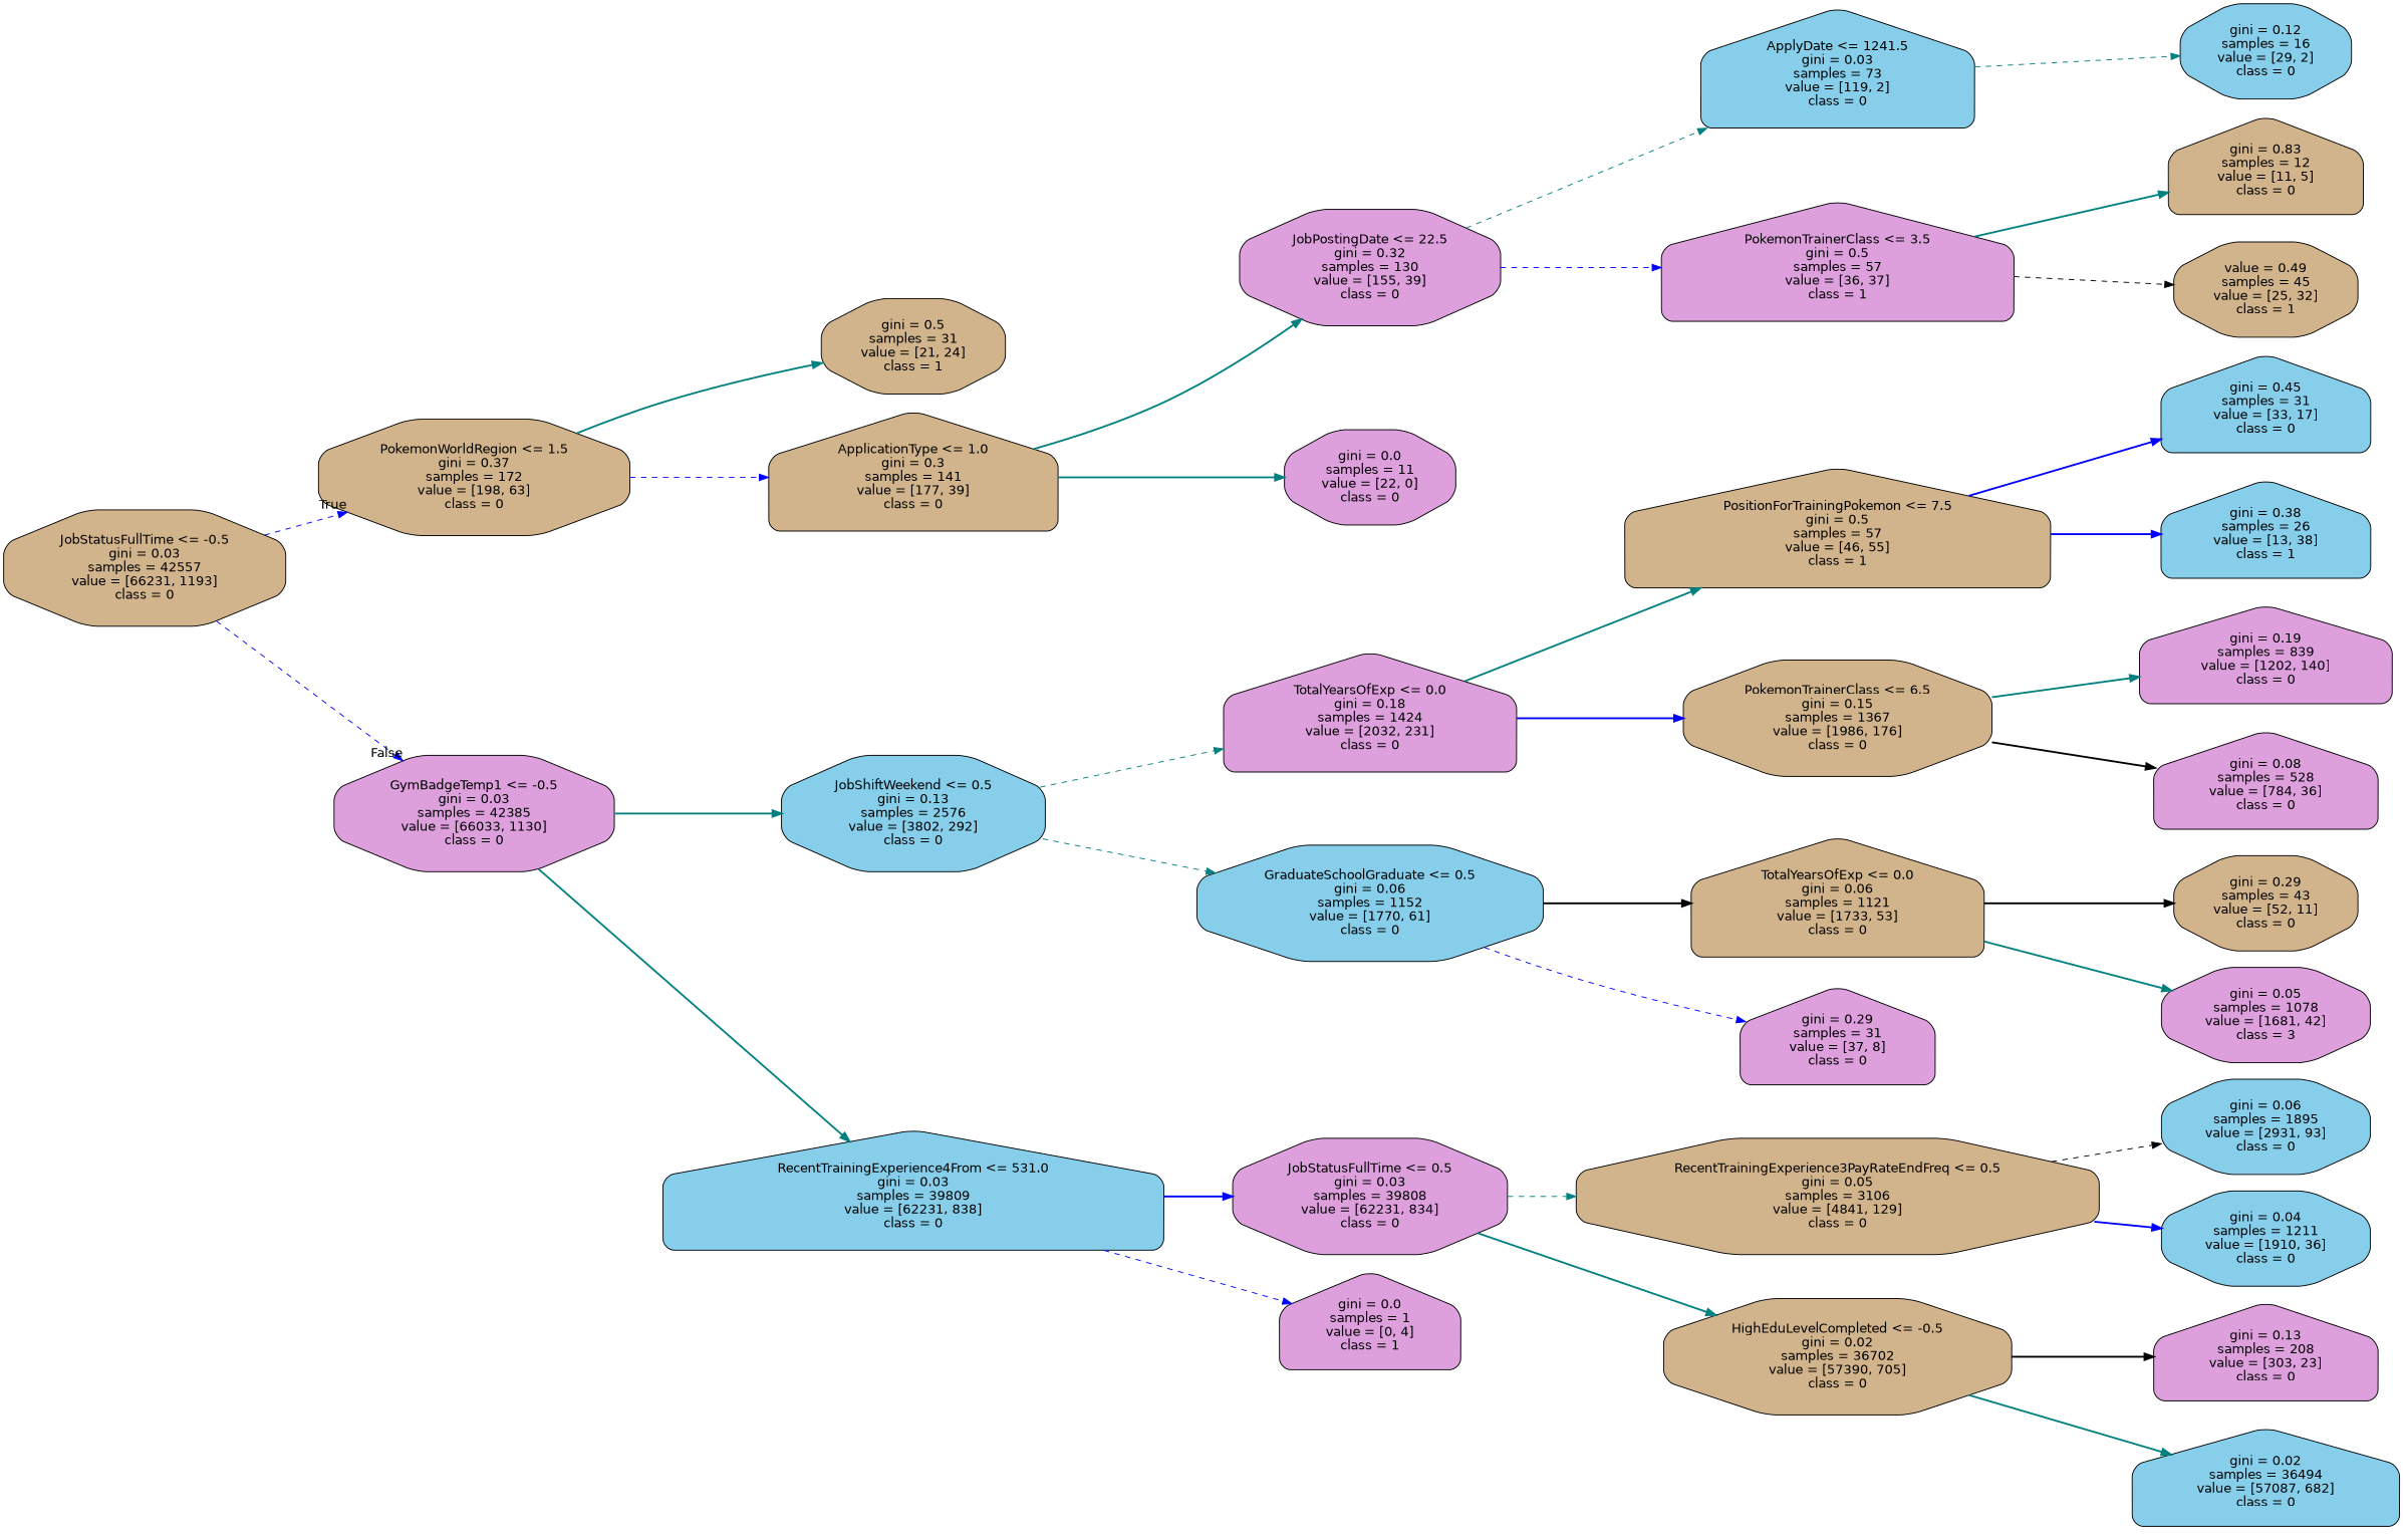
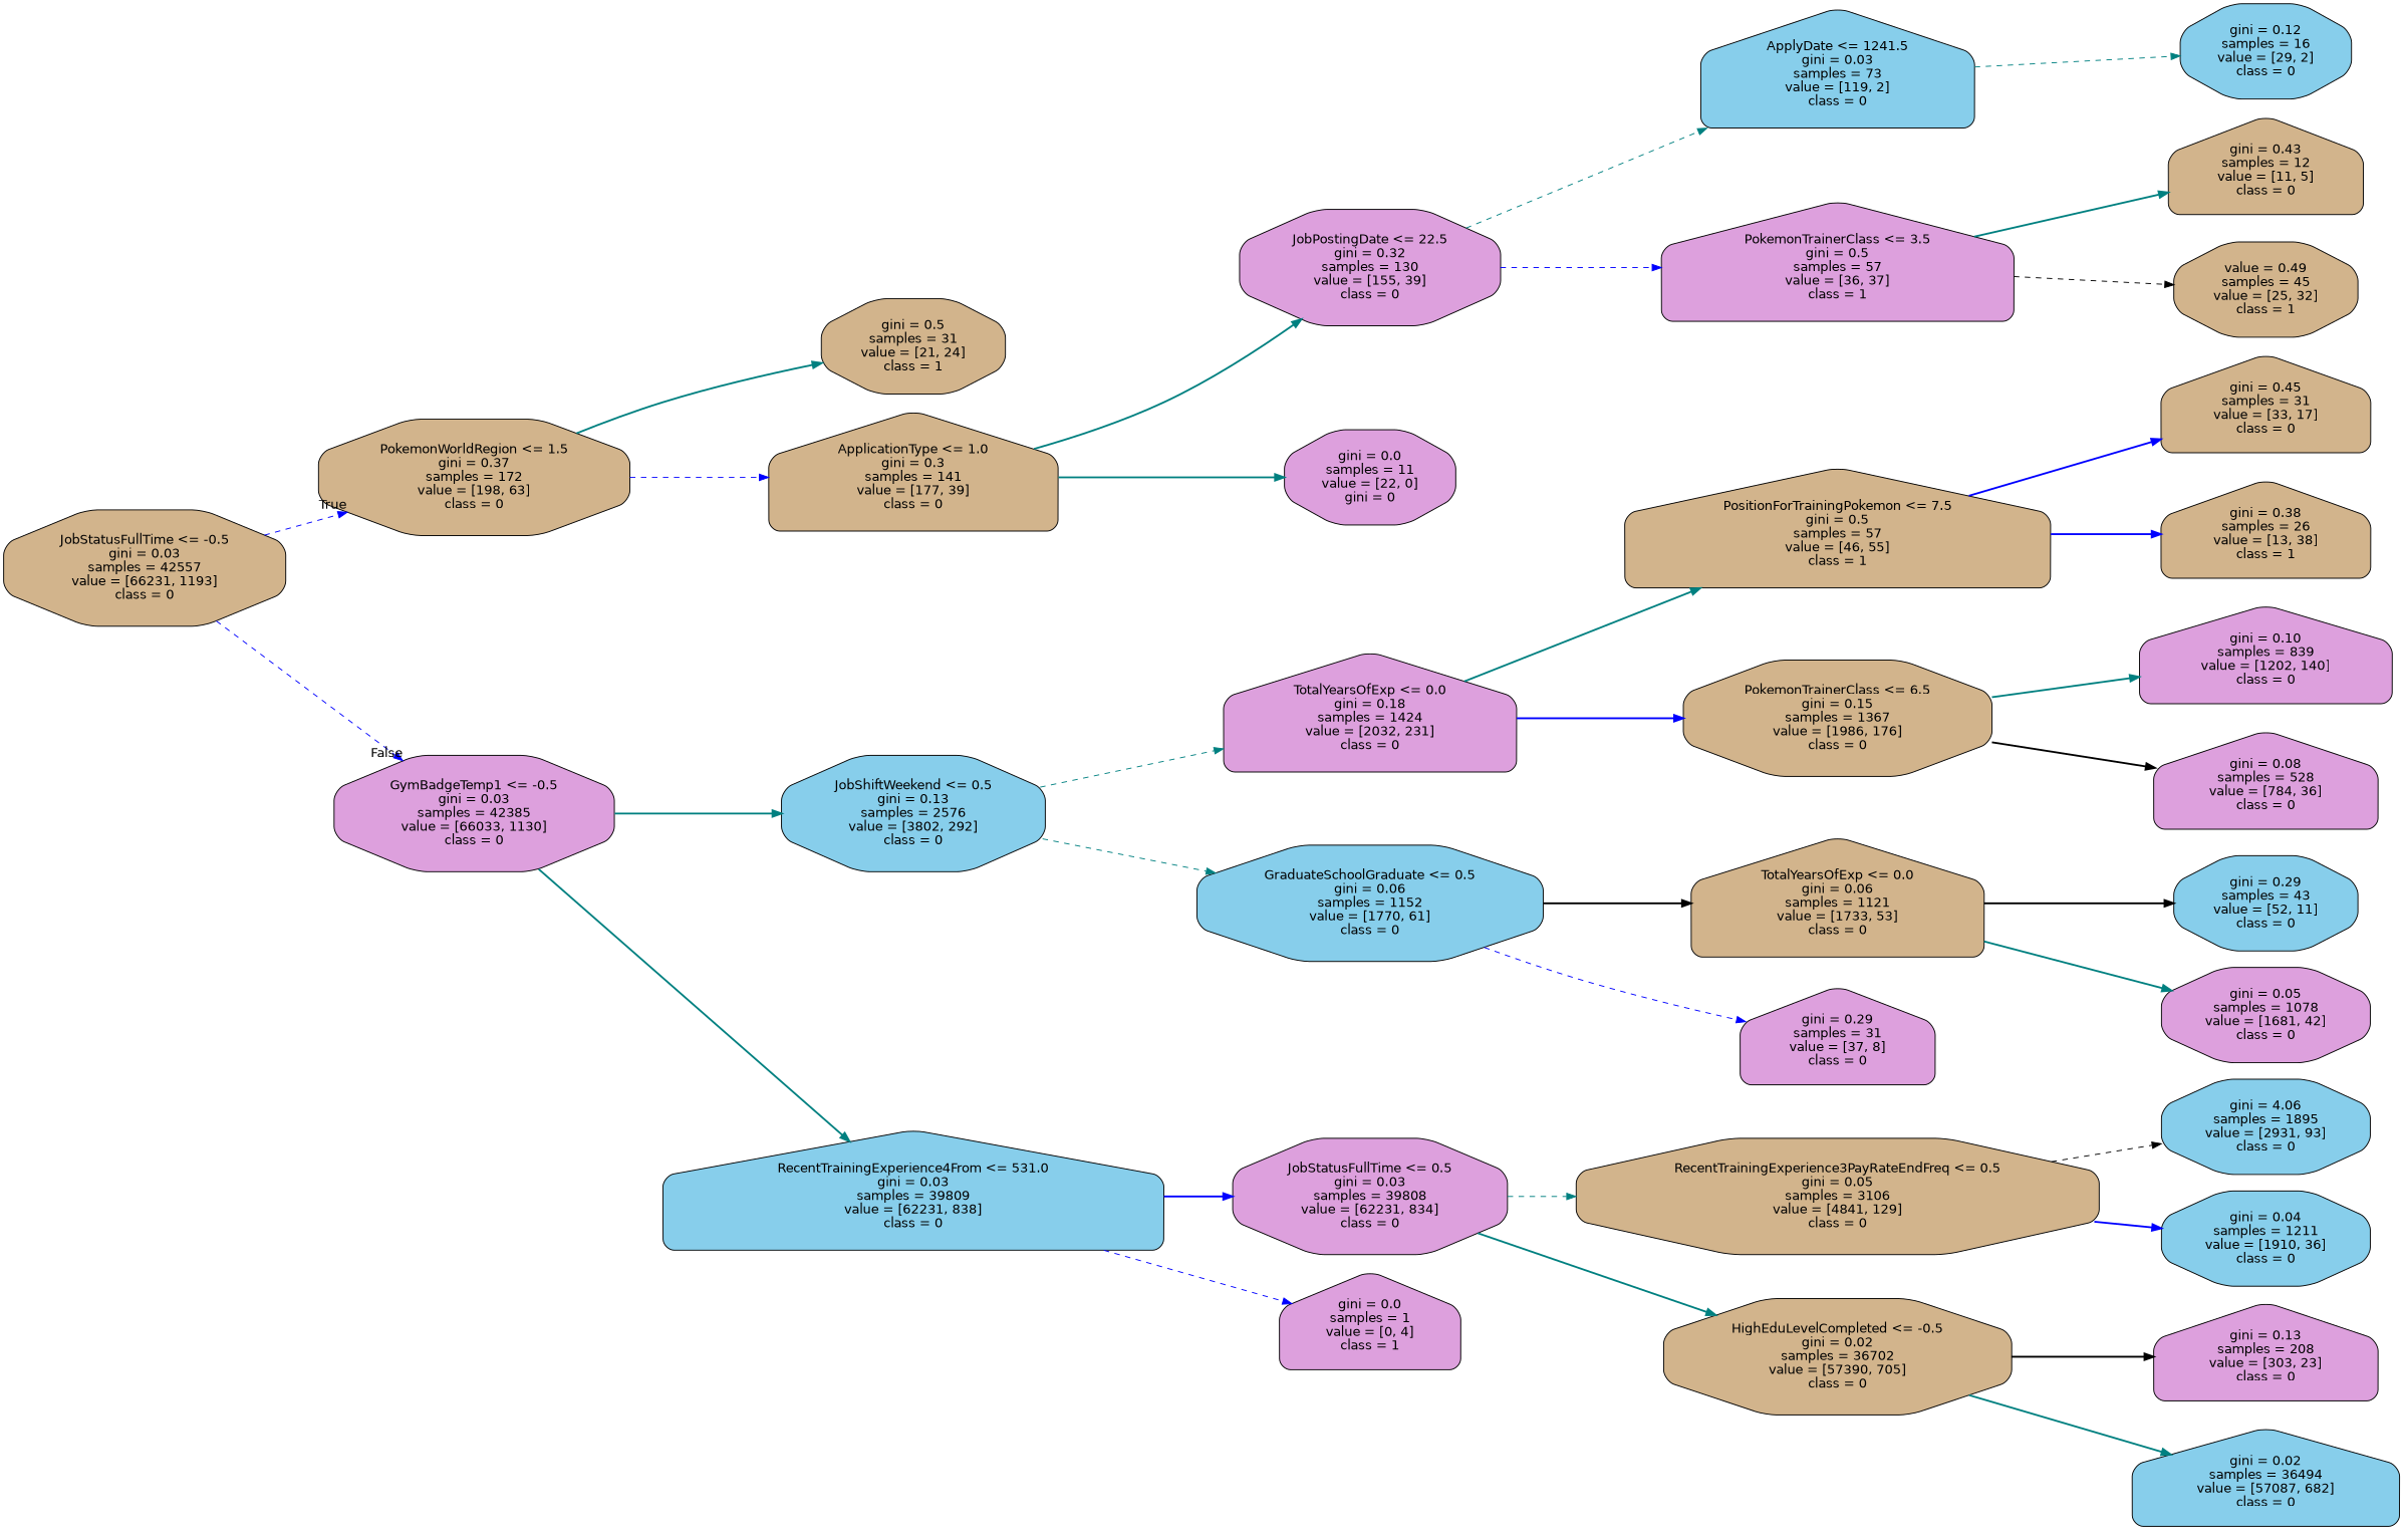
  digraph {
    rankdir=LR
    node [color=black fillcolor=plum fontname=helvetica shape=octagon style="filled, rounded"]
    edge [color=teal fontname=helvetica style=bold]
    n1 [fillcolor=tan label="JobStatusFullTime <= -0.5\ngini = 0.03\nsamples = 42557\nvalue = [66231, 1193]\nclass = 0"]
    n2 [fillcolor=tan label="PokemonWorldRegion <= 1.5\ngini = 0.37\nsamples = 172\nvalue = [198, 63]\nclass = 0"]
    n3 [label="GymBadgeTemp1 <= -0.5\ngini = 0.03\nsamples = 42385\nvalue = [66033, 1130]\nclass = 0"]
    n4 [fillcolor=tan label="gini = 0.5\nsamples = 31\nvalue = [21, 24]\nclass = 1"]
    n5 [fillcolor=tan label="ApplicationType <= 1.0\ngini = 0.3\nsamples = 141\nvalue = [177, 39]\nclass = 0" shape=house]
    n6 [fillcolor=skyblue label="JobShiftWeekend <= 0.5\ngini = 0.13\nsamples = 2576\nvalue = [3802, 292]\nclass = 0"]
    n7 [fillcolor=skyblue label="RecentTrainingExperience4From <= 531.0\ngini = 0.03\nsamples = 39809\nvalue = [62231, 838]\nclass = 0" shape=house]
    n8 [label="JobPostingDate <= 22.5\ngini = 0.32\nsamples = 130\nvalue = [155, 39]\nclass = 0"]
-   n9 [label="gini = 0.0\nsamples = 11\nvalue = [22, 0]\nclass = 0"]
+   n9 [label="gini = 0.0\nsamples = 11\nvalue = [22, 0]\ngini = 0"]
    n10 [fillcolor=skyblue label="ApplyDate <= 1241.5\ngini = 0.03\nsamples = 73\nvalue = [119, 2]\nclass = 0" shape=house]
    n11 [label="PokemonTrainerClass <= 3.5\ngini = 0.5\nsamples = 57\nvalue = [36, 37]\nclass = 1" shape=house]
    n12 [fillcolor=skyblue label="gini = 0.12\nsamples = 16\nvalue = [29, 2]\nclass = 0"]
-   n13 [fillcolor=tan label="gini = 0.83\nsamples = 12\nvalue = [11, 5]\nclass = 0" shape=house]
+   n13 [fillcolor=tan label="gini = 0.43\nsamples = 12\nvalue = [11, 5]\nclass = 0" shape=house]
    n14 [fillcolor=tan label="value = 0.49\nsamples = 45\nvalue = [25, 32]\nclass = 1"]
    n15 [label="TotalYearsOfExp <= 0.0\ngini = 0.18\nsamples = 1424\nvalue = [2032, 231]\nclass = 0" shape=house]
    n16 [fillcolor=skyblue label="GraduateSchoolGraduate <= 0.5\ngini = 0.06\nsamples = 1152\nvalue = [1770, 61]\nclass = 0"]
    n17 [label="JobStatusFullTime <= 0.5\ngini = 0.03\nsamples = 39808\nvalue = [62231, 834]\nclass = 0"]
    n18 [label="gini = 0.0\nsamples = 1\nvalue = [0, 4]\nclass = 1" shape=house]
    n19 [fillcolor=tan label="PositionForTrainingPokemon <= 7.5\ngini = 0.5\nsamples = 57\nvalue = [46, 55]\nclass = 1" shape=house]
    n20 [fillcolor=tan label="PokemonTrainerClass <= 6.5\ngini = 0.15\nsamples = 1367\nvalue = [1986, 176]\nclass = 0"]
    n21 [fillcolor=tan label="TotalYearsOfExp <= 0.0\ngini = 0.06\nsamples = 1121\nvalue = [1733, 53]\nclass = 0" shape=house]
    n22 [label="gini = 0.29\nsamples = 31\nvalue = [37, 8]\nclass = 0" shape=house]
-   n23 [fillcolor=skyblue label="gini = 0.45\nsamples = 31\nvalue = [33, 17]\nclass = 0" shape=house]
-   n24 [fillcolor=skyblue label="gini = 0.38\nsamples = 26\nvalue = [13, 38]\nclass = 1" shape=house]
-   n25 [label="gini = 0.19\nsamples = 839\nvalue = [1202, 140]\nclass = 0" shape=house]
+   n23 [fillcolor=tan label="gini = 0.45\nsamples = 31\nvalue = [33, 17]\nclass = 0" shape=house]
+   n24 [fillcolor=tan label="gini = 0.38\nsamples = 26\nvalue = [13, 38]\nclass = 1" shape=house]
+   n25 [label="gini = 0.10\nsamples = 839\nvalue = [1202, 140]\nclass = 0" shape=house]
    n26 [label="gini = 0.08\nsamples = 528\nvalue = [784, 36]\nclass = 0" shape=house]
-   n27 [fillcolor=tan label="gini = 0.29\nsamples = 43\nvalue = [52, 11]\nclass = 0"]
-   n28 [label="gini = 0.05\nsamples = 1078\nvalue = [1681, 42]\nclass = 3"]
+   n27 [fillcolor=skyblue label="gini = 0.29\nsamples = 43\nvalue = [52, 11]\nclass = 0"]
+   n28 [label="gini = 0.05\nsamples = 1078\nvalue = [1681, 42]\nclass = 0"]
    n29 [fillcolor=tan label="RecentTrainingExperience3PayRateEndFreq <= 0.5\ngini = 0.05\nsamples = 3106\nvalue = [4841, 129]\nclass = 0"]
    n30 [fillcolor=tan label="HighEduLevelCompleted <= -0.5\ngini = 0.02\nsamples = 36702\nvalue = [57390, 705]\nclass = 0"]
-   n31 [fillcolor=skyblue label="gini = 0.06\nsamples = 1895\nvalue = [2931, 93]\nclass = 0"]
+   n31 [fillcolor=skyblue label="gini = 4.06\nsamples = 1895\nvalue = [2931, 93]\nclass = 0"]
    n32 [fillcolor=skyblue label="gini = 0.04\nsamples = 1211\nvalue = [1910, 36]\nclass = 0"]
    n33 [label="gini = 0.13\nsamples = 208\nvalue = [303, 23]\nclass = 0" shape=house]
    n34 [fillcolor=skyblue label="gini = 0.02\nsamples = 36494\nvalue = [57087, 682]\nclass = 0" shape=house]
    n1 -> n2 [color=blue headlabel=True labelangle=45 labeldistance=2.5 style=dashed]
    n1 -> n3 [color=blue headlabel=False labelangle=-45 labeldistance=2.5 style=dashed]
    n2 -> n4
    n2 -> n5 [color=blue style=dashed]
    n3 -> n6
    n3 -> n7
    n5 -> n8
    n5 -> n9
    n6 -> n15 [style=dashed]
    n6 -> n16 [style=dashed]
    n7 -> n17 [color=blue]
    n7 -> n18 [color=blue style=dashed]
    n8 -> n10 [style=dashed]
    n8 -> n11 [color=blue style=dashed]
    n10 -> n12 [style=dashed]
    n11 -> n13
    n11 -> n14 [color=black style=dashed]
    n15 -> n19
    n15 -> n20 [color=blue]
    n16 -> n21 [color=black]
    n16 -> n22 [color=blue style=dashed]
    n17 -> n29 [style=dashed]
    n17 -> n30
    n19 -> n23 [color=blue]
    n19 -> n24 [color=blue]
    n20 -> n25
    n20 -> n26 [color=black]
    n21 -> n27 [color=black]
    n21 -> n28
    n29 -> n31 [color=black style=dashed]
    n29 -> n32 [color=blue]
    n30 -> n33 [color=black]
    n30 -> n34
  }
